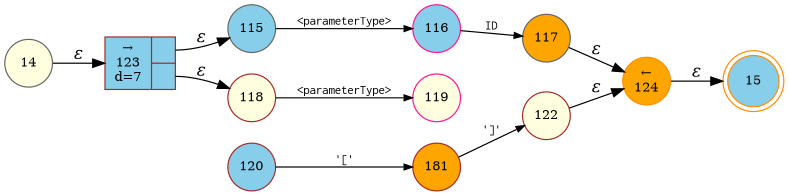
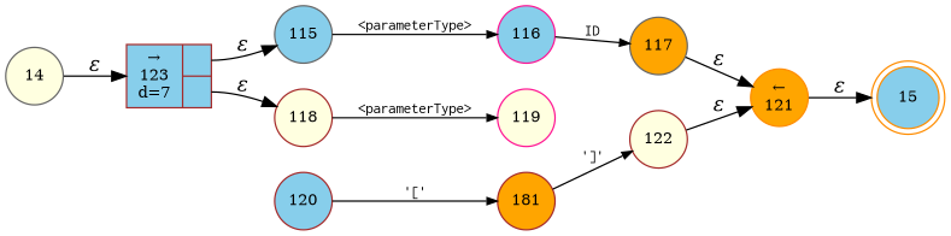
  digraph {
    rankdir=LR
    node [color=brown fillcolor=skyblue fixedsize=true fontsize=11 shape=circle style=filled peripheries=1]
    edge [fontname="Times-Italic"]
    n1 [color=darkorange label=15 shape=doublecircle width=.6 peripheries=""]
    n2 [color=gray40 label=115 width=.55]
    n3 [color=deeppink label=116 width=.55]
    n4 [color=gray40 fillcolor=orange label=117 width=.55]
-   n5 [color=darkorange fillcolor=orange label="&larr;\n124" width=.55]
+   n5 [color=darkorange fillcolor=orange label="&larr;\n121" width=.55]
    n6 [fillcolor=lightyellow label=118 width=.55]
    n7 [color=deeppink fillcolor=lightyellow label=119 width=.55]
    n8 [label=120 width=.55]
    n9 [fillcolor=orange label=181 width=.55]
    n10 [fillcolor=lightyellow label=122 width=.55]
    n11 [fixedsize=false label="{&rarr;\n123\nd=7|{<p0>|<p1>}}" shape=record]
    n12 [color=gray40 fillcolor=lightyellow label=14 width=.55]
    n2 -> n3 [arrowhead=normal arrowsize=.7 fontname=Courier fontsize=11 label="<parameterType>"]
    n3 -> n4 [arrowhead=normal arrowsize=.7 fontname=Courier fontsize=11 label=ID]
    n4 -> n5 [label="&epsilon;"]
    n5 -> n1 [label="&epsilon;"]
    n6 -> n7 [arrowhead=normal arrowsize=.7 fontname=Courier fontsize=11 label="<parameterType>"]
    n8 -> n9 [arrowhead=normal arrowsize=.7 fontname=Courier fontsize=11 label="'['"]
    n9 -> n10 [arrowhead=normal arrowsize=.7 fontname=Courier fontsize=11 label="']'"]
    n10 -> n5 [label="&epsilon;"]
    n11 -> n2 [label="&epsilon;" tailport=p0]
    n11 -> n6 [label="&epsilon;" tailport=p1]
    n12 -> n11 [label="&epsilon;"]
  }
